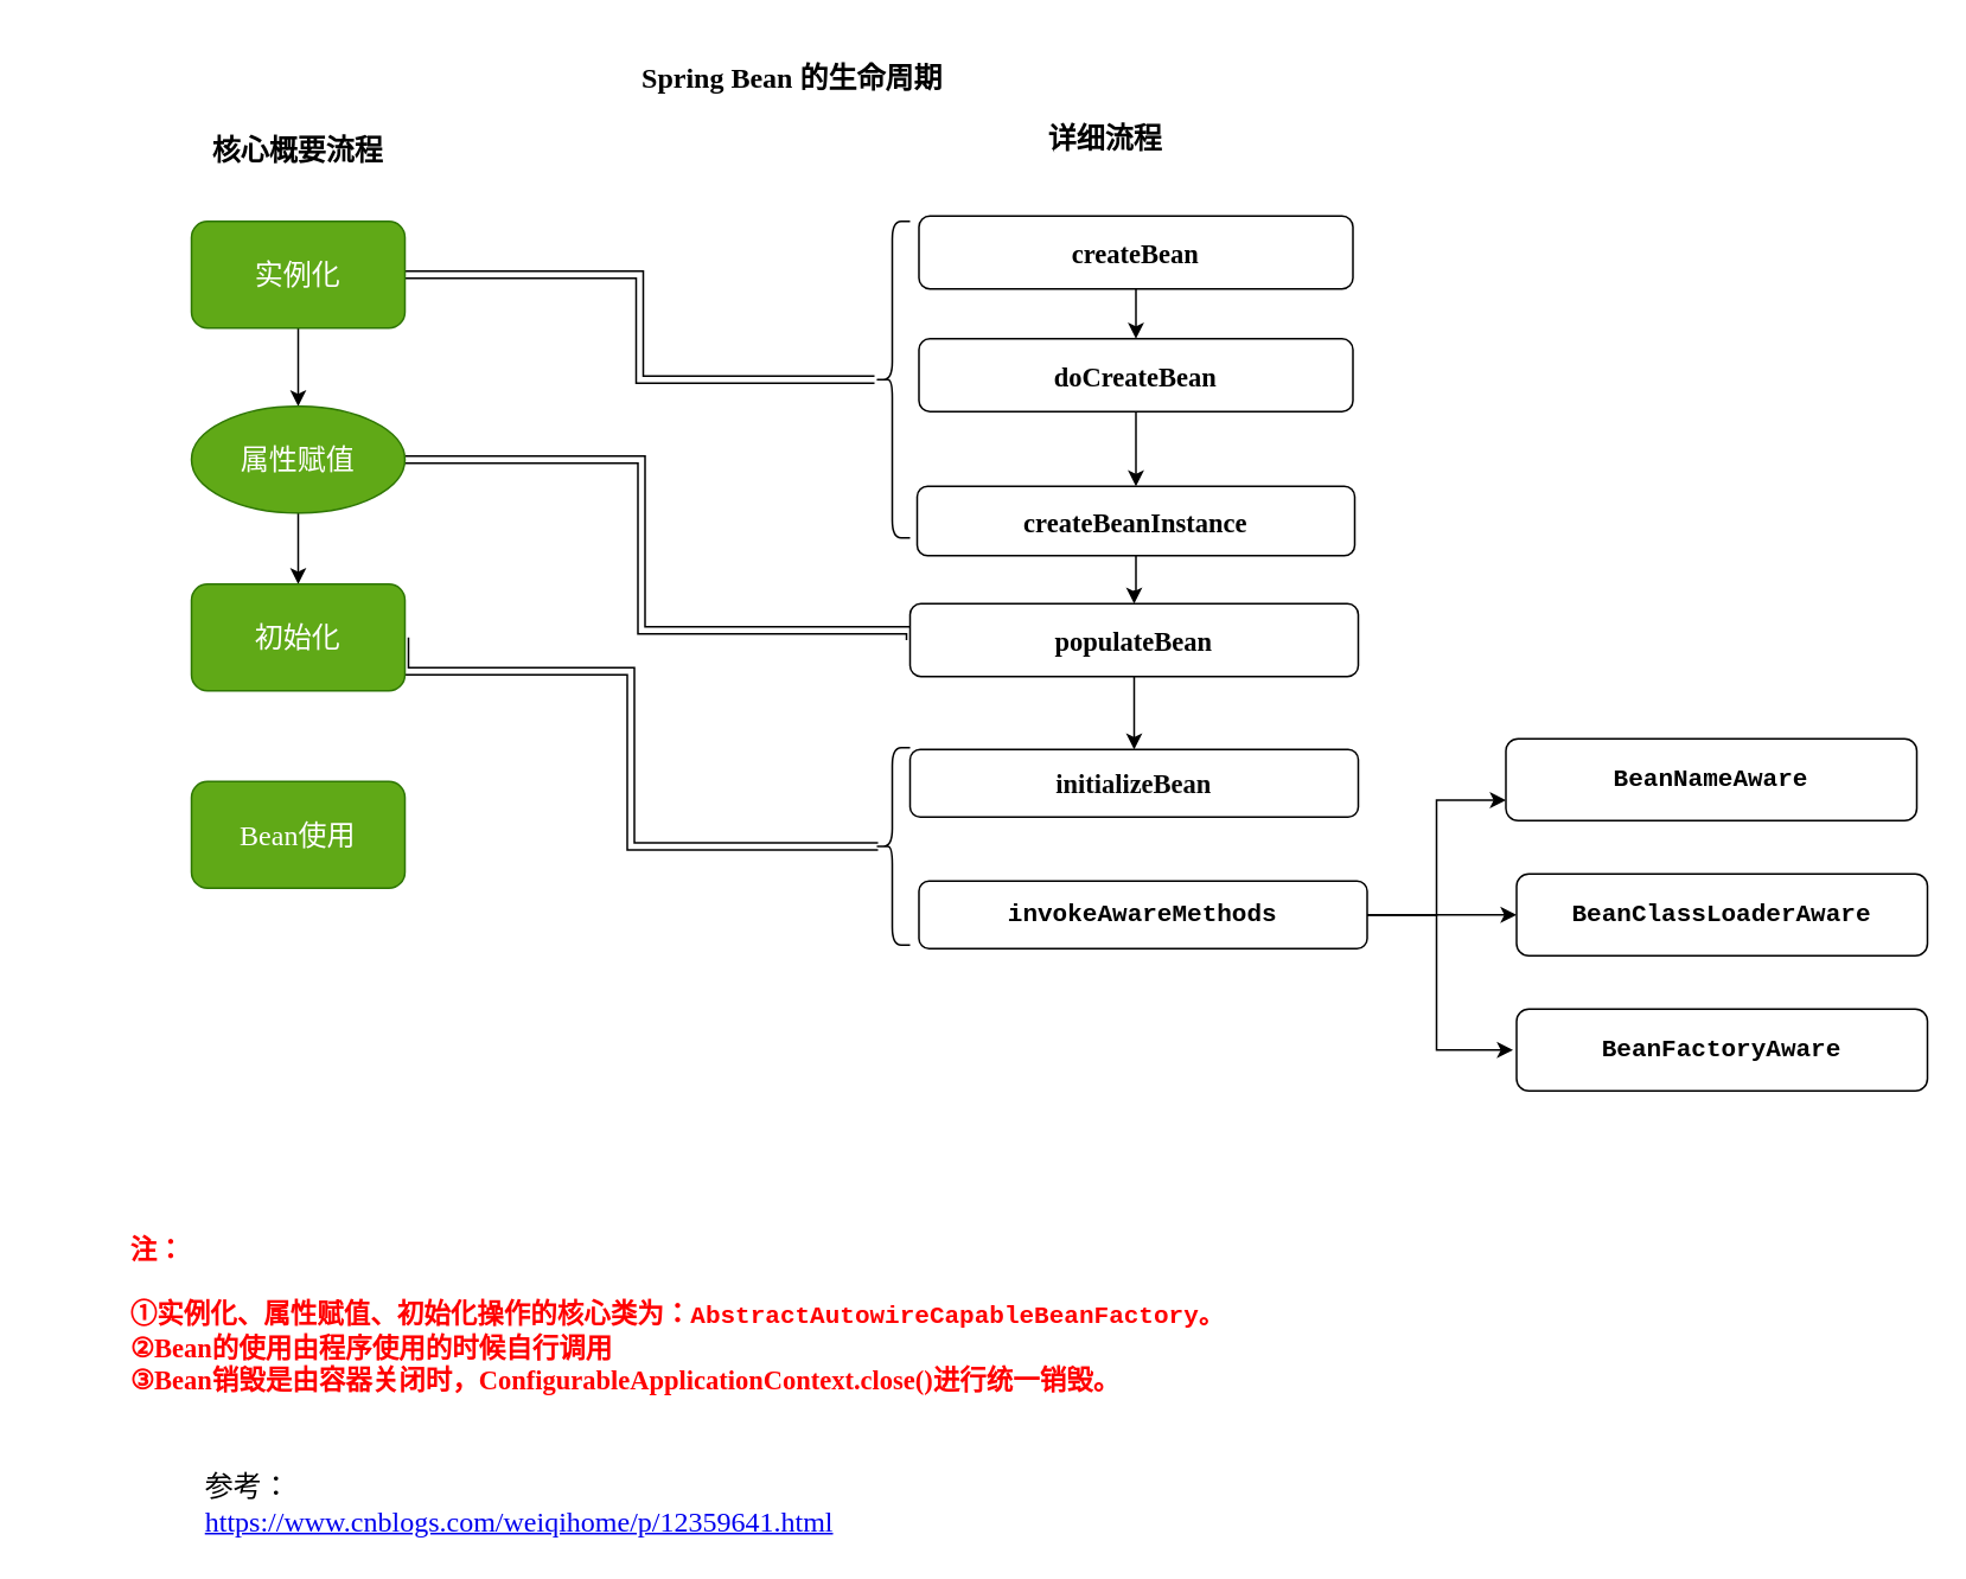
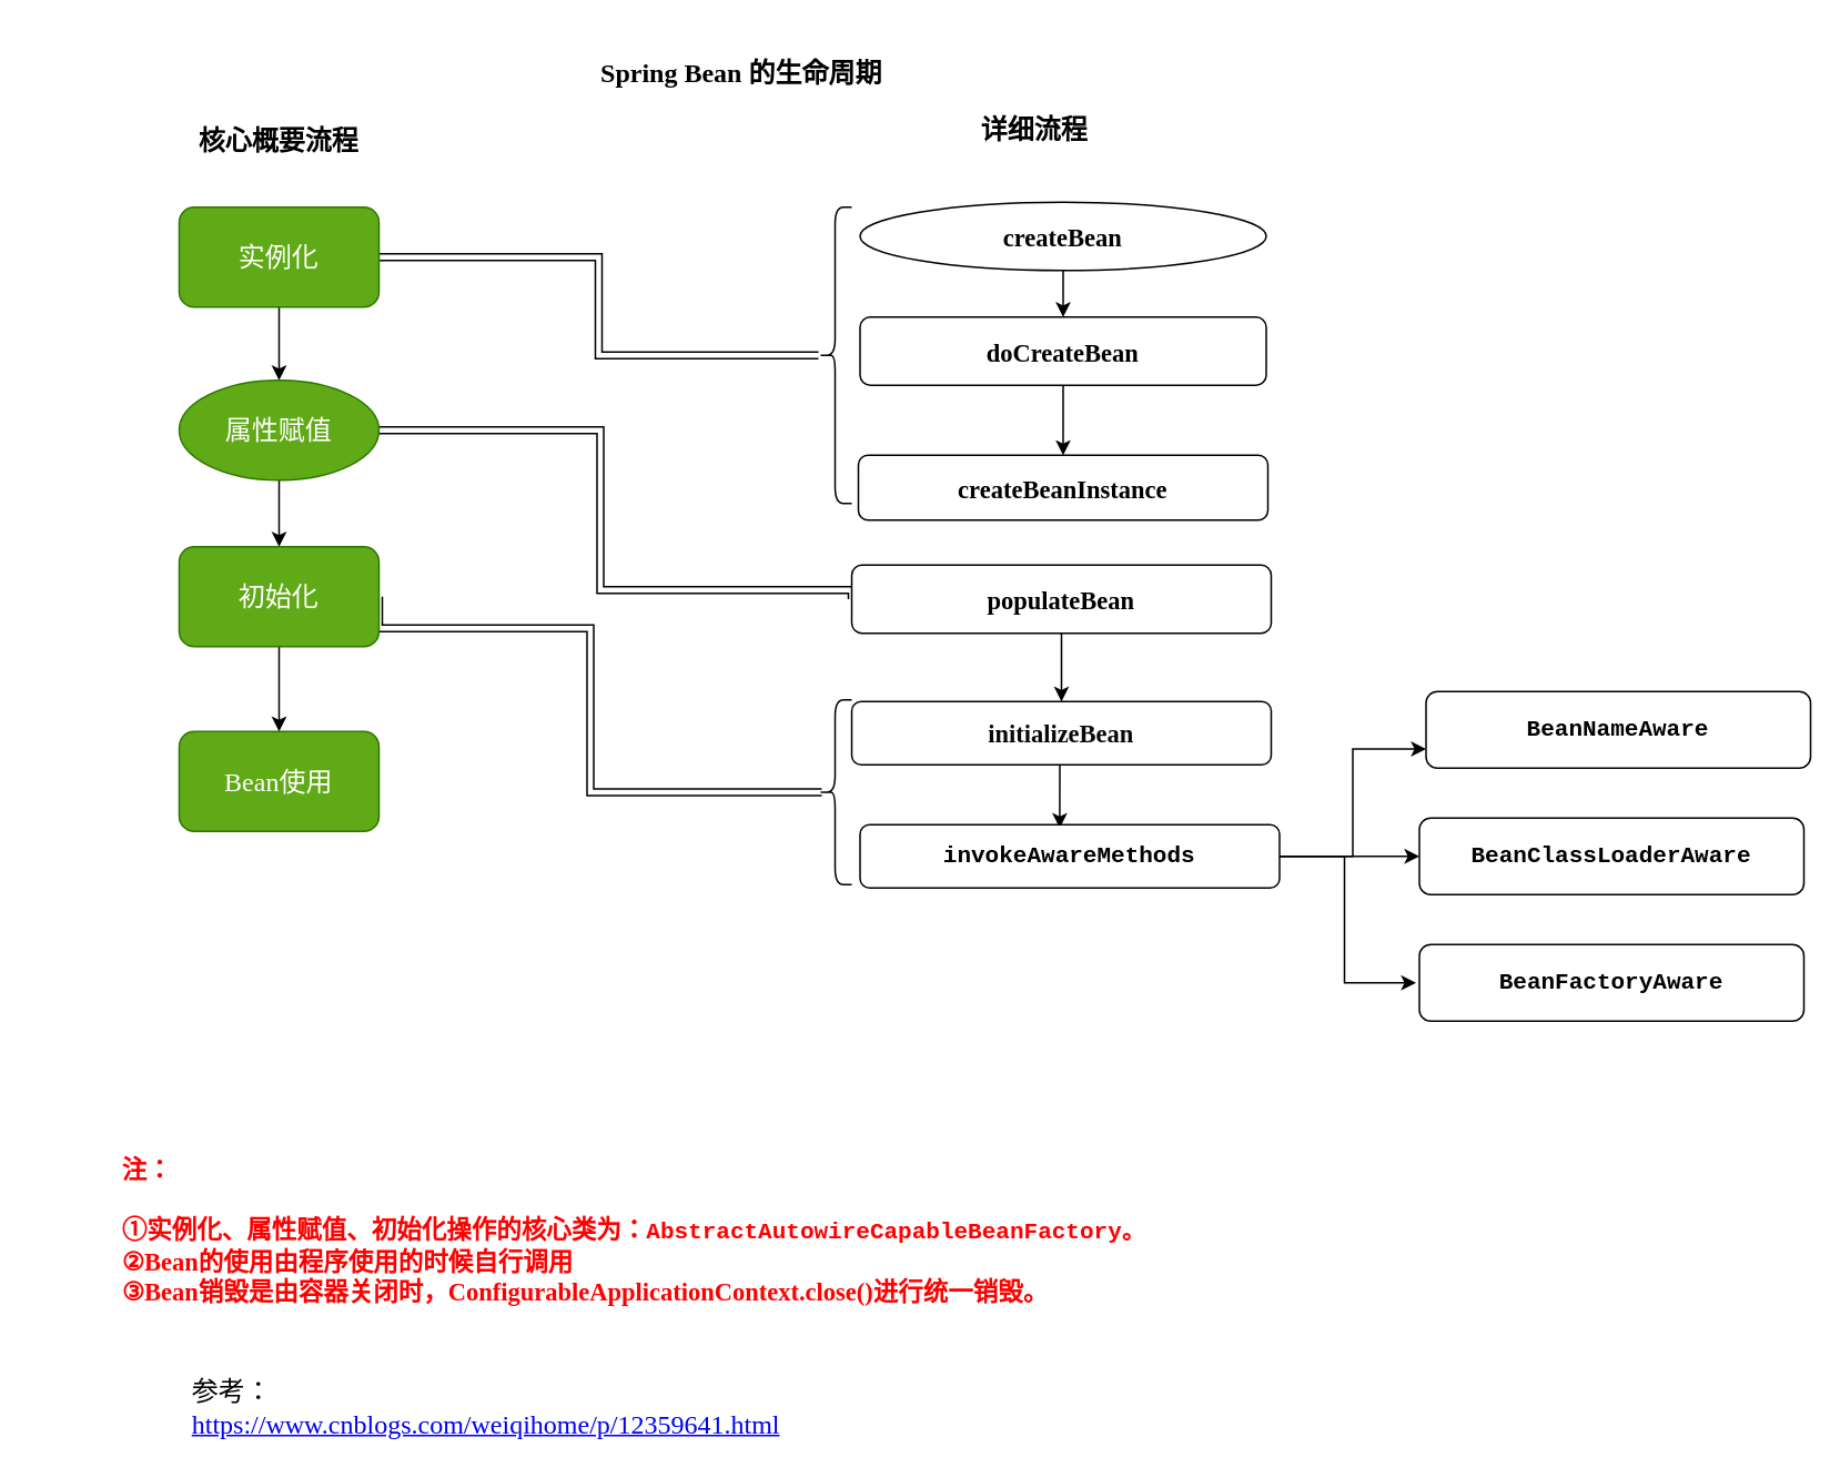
  <mxCell id="0" />
  <mxCell id="1" parent="0" />
  <mxCell id="2" value="" style="edgeStyle=orthogonalEdgeStyle;rounded=0;orthogonalLoop=1;jettySize=auto;html=1;" edge="1" parent="1" source="3" target="5"><mxGeometry relative="1" as="geometry" /></mxCell>
  <mxCell id="3" value="doCreateBean" style="whiteSpace=wrap;html=1;rounded=1;fontFamily=Times New Roman;fontStyle=1;fontSize=15;" vertex="1" parent="1"><mxGeometry x="516" y="190" width="244" height="41" as="geometry" /></mxCell>
- <mxCell id="4" value="" style="edgeStyle=orthogonalEdgeStyle;rounded=0;orthogonalLoop=1;jettySize=auto;html=1;fontFamily=楷体;fontSize=16;" edge="1" parent="1" source="5" target="20"><mxGeometry relative="1" as="geometry" /></mxCell>
  <mxCell id="5" value="createBeanInstance" style="whiteSpace=wrap;html=1;rounded=1;fontFamily=Times New Roman;fontStyle=1;fontSize=15;" vertex="1" parent="1"><mxGeometry x="515" y="273" width="246" height="39" as="geometry" /></mxCell>
  <mxCell id="6" style="edgeStyle=orthogonalEdgeStyle;rounded=0;orthogonalLoop=1;jettySize=auto;html=1;exitX=0.5;exitY=1;exitDx=0;exitDy=0;fontFamily=楷体;fontSize=16;" edge="1" parent="1" source="8" target="12"><mxGeometry relative="1" as="geometry" /></mxCell>
  <mxCell id="7" style="edgeStyle=orthogonalEdgeStyle;rounded=0;orthogonalLoop=1;jettySize=auto;html=1;exitX=1;exitY=0.5;exitDx=0;exitDy=0;fontFamily=Times New Roman;fontSize=15;fontColor=#000000;sketch=0;shadow=0;shape=link;" edge="1" parent="1" source="8" target="26"><mxGeometry relative="1" as="geometry" /></mxCell>
  <mxCell id="8" value="实例化" style="rounded=1;whiteSpace=wrap;html=1;fillColor=#60a917;strokeColor=#2D7600;fontColor=#ffffff;fontFamily=楷体;fontSize=16;" vertex="1" parent="1"><mxGeometry x="107" y="124" width="120" height="60" as="geometry" /></mxCell>
  <mxCell id="9" value="&lt;font face=&quot;Times New Roman&quot;&gt;Spring Bean&lt;/font&gt; 的生命周期" style="text;html=1;strokeColor=none;fillColor=none;align=center;verticalAlign=middle;whiteSpace=wrap;rounded=0;fontSize=16;fontFamily=楷体;fontStyle=1" vertex="1" parent="1"><mxGeometry x="298" y="20" width="294" height="46" as="geometry" /></mxCell>
  <mxCell id="10" style="edgeStyle=orthogonalEdgeStyle;rounded=0;orthogonalLoop=1;jettySize=auto;html=1;exitX=0.5;exitY=1;exitDx=0;exitDy=0;entryX=0.5;entryY=0;entryDx=0;entryDy=0;fontFamily=楷体;fontSize=16;" edge="1" parent="1" source="12" target="15"><mxGeometry relative="1" as="geometry" /></mxCell>
  <mxCell id="11" style="edgeStyle=orthogonalEdgeStyle;shape=link;rounded=0;sketch=0;orthogonalLoop=1;jettySize=auto;html=1;exitX=1;exitY=0.5;exitDx=0;exitDy=0;entryX=0;entryY=0.5;entryDx=0;entryDy=0;shadow=0;strokeColor=#000000;fontFamily=Times New Roman;fontSize=15;fontColor=#000000;" edge="1" parent="1" source="12" target="20"><mxGeometry relative="1" as="geometry"><Array as="points"><mxPoint x="360" y="258" /><mxPoint x="360" y="354" /><mxPoint x="511" y="354" /></Array></mxGeometry></mxCell>
  <mxCell id="12" value="属性赋值" style="ellipse;whiteSpace=wrap;html=1;fillColor=#60a917;strokeColor=#2D7600;fontColor=#ffffff;fontFamily=楷体;fontSize=16;" vertex="1" parent="1"><mxGeometry x="107" y="228" width="120" height="60" as="geometry" /></mxCell>
+ <mxCell id="13" style="edgeStyle=orthogonalEdgeStyle;rounded=0;orthogonalLoop=1;jettySize=auto;html=1;exitX=0.5;exitY=1;exitDx=0;exitDy=0;fontFamily=楷体;fontSize=16;" edge="1" parent="1" source="15" target="16"><mxGeometry relative="1" as="geometry" /></mxCell>
  <mxCell id="14" style="edgeStyle=orthogonalEdgeStyle;shape=link;rounded=0;sketch=0;orthogonalLoop=1;jettySize=auto;html=1;exitX=1;exitY=0.5;exitDx=0;exitDy=0;entryX=0.1;entryY=0.5;entryDx=0;entryDy=0;entryPerimeter=0;shadow=0;strokeColor=#000000;fontFamily=Times New Roman;fontSize=15;fontColor=#000000;" edge="1" parent="1" source="15" target="34"><mxGeometry relative="1" as="geometry"><Array as="points"><mxPoint x="227" y="377" /><mxPoint x="354" y="377" /><mxPoint x="354" y="476" /></Array></mxGeometry></mxCell>
  <mxCell id="15" value="初始化" style="rounded=1;whiteSpace=wrap;html=1;fillColor=#60a917;strokeColor=#2D7600;fontColor=#ffffff;fontFamily=楷体;fontSize=16;" vertex="1" parent="1"><mxGeometry x="107" y="328" width="120" height="60" as="geometry" /></mxCell>
  <mxCell id="16" value="&lt;font face=&quot;Times New Roman&quot;&gt;Bean&lt;/font&gt;使用" style="rounded=1;whiteSpace=wrap;html=1;fillColor=#60a917;strokeColor=#2D7600;fontColor=#ffffff;fontFamily=楷体;fontSize=16;" vertex="1" parent="1"><mxGeometry x="107" y="439" width="120" height="60" as="geometry" /></mxCell>
  <mxCell id="17" value="核心概要流程" style="text;html=1;strokeColor=none;fillColor=none;align=center;verticalAlign=middle;whiteSpace=wrap;rounded=0;fontSize=16;fontFamily=楷体;fontStyle=1" vertex="1" parent="1"><mxGeometry x="20" y="61" width="294" height="46" as="geometry" /></mxCell>
  <mxCell id="18" value="详细流程" style="text;html=1;strokeColor=none;fillColor=none;align=center;verticalAlign=middle;whiteSpace=wrap;rounded=0;fontSize=16;fontFamily=楷体;fontStyle=1" vertex="1" parent="1"><mxGeometry x="474" y="54" width="294" height="46" as="geometry" /></mxCell>
  <mxCell id="19" value="" style="edgeStyle=orthogonalEdgeStyle;rounded=0;orthogonalLoop=1;jettySize=auto;html=1;fontFamily=楷体;fontSize=16;" edge="1" parent="1" source="20" target="22"><mxGeometry relative="1" as="geometry" /></mxCell>
  <mxCell id="20" value="populateBean" style="whiteSpace=wrap;html=1;rounded=1;fontFamily=Times New Roman;fontStyle=1;fontSize=15;" vertex="1" parent="1"><mxGeometry x="511" y="339" width="252" height="41" as="geometry" /></mxCell>
+ <mxCell id="21" style="edgeStyle=orthogonalEdgeStyle;rounded=0;orthogonalLoop=1;jettySize=auto;html=1;exitX=0.5;exitY=1;exitDx=0;exitDy=0;entryX=0.476;entryY=0.053;entryDx=0;entryDy=0;entryPerimeter=0;fontFamily=Times New Roman;fontSize=15;" edge="1" parent="1" source="22" target="30"><mxGeometry relative="1" as="geometry" /></mxCell>
  <mxCell id="22" value="&lt;div style=&quot;background-color: rgb(255, 255, 255); color: rgb(8, 8, 8); font-size: 15px;&quot;&gt;initializeBean&lt;/div&gt;" style="whiteSpace=wrap;html=1;rounded=1;fontFamily=Times New Roman;fontStyle=1;fontSize=15;" vertex="1" parent="1"><mxGeometry x="511" y="421" width="252" height="38" as="geometry" /></mxCell>
  <mxCell id="23" style="edgeStyle=orthogonalEdgeStyle;rounded=0;orthogonalLoop=1;jettySize=auto;html=1;exitX=0.5;exitY=1;exitDx=0;exitDy=0;entryX=0.5;entryY=0;entryDx=0;entryDy=0;fontFamily=楷体;fontSize=16;" edge="1" parent="1" source="24" target="3"><mxGeometry relative="1" as="geometry" /></mxCell>
- <mxCell id="24" value="createBean" style="whiteSpace=wrap;html=1;rounded=1;fontFamily=Times New Roman;fontStyle=1;fontSize=15;" vertex="1" parent="1"><mxGeometry x="516" y="121" width="244" height="41" as="geometry" /></mxCell>
+ <mxCell id="24" value="createBean" style="ellipse;whiteSpace=wrap;html=1;fontFamily=Times New Roman;fontStyle=1;fontSize=15;" vertex="1" parent="1"><mxGeometry x="516" y="121" width="244" height="41" as="geometry" /></mxCell>
  <mxCell id="25" value="参考：&lt;br&gt;&lt;font face=&quot;Times New Roman&quot;&gt;&lt;a href=&quot;https://www.cnblogs.com/weiqihome/p/12359641.html&quot;&gt;https://www.cnblogs.com/weiqihome/p/12359641.html&lt;/a&gt;&lt;/font&gt;" style="text;html=1;align=left;verticalAlign=middle;resizable=0;points=[];autosize=1;fontSize=16;fontFamily=楷体;" vertex="1" parent="1"><mxGeometry x="113" y="824" width="363" height="42" as="geometry" /></mxCell>
  <mxCell id="26" value="" style="shape=curlyBracket;whiteSpace=wrap;html=1;rounded=1;fontFamily=Times New Roman;fontSize=15;align=left;" vertex="1" parent="1"><mxGeometry x="491" y="124" width="20" height="178" as="geometry" /></mxCell>
  <mxCell id="27" style="edgeStyle=orthogonalEdgeStyle;rounded=0;orthogonalLoop=1;jettySize=auto;html=1;exitX=1;exitY=0.5;exitDx=0;exitDy=0;entryX=0;entryY=0.75;entryDx=0;entryDy=0;fontFamily=Times New Roman;fontSize=15;" edge="1" parent="1" source="30" target="31"><mxGeometry relative="1" as="geometry" /></mxCell>
  <mxCell id="28" style="edgeStyle=orthogonalEdgeStyle;rounded=0;orthogonalLoop=1;jettySize=auto;html=1;exitX=1;exitY=0.5;exitDx=0;exitDy=0;entryX=0;entryY=0.5;entryDx=0;entryDy=0;fontFamily=Times New Roman;fontSize=15;" edge="1" parent="1" source="30" target="32"><mxGeometry relative="1" as="geometry" /></mxCell>
  <mxCell id="29" style="edgeStyle=orthogonalEdgeStyle;rounded=0;orthogonalLoop=1;jettySize=auto;html=1;exitX=1;exitY=0.5;exitDx=0;exitDy=0;entryX=0;entryY=0.5;entryDx=0;entryDy=0;fontFamily=Times New Roman;fontSize=15;" edge="1" parent="1"><mxGeometry relative="1" as="geometry"><mxPoint x="766" y="514" as="sourcePoint" /><mxPoint x="850" y="590" as="targetPoint" /><Array as="points"><mxPoint x="807" y="514" /><mxPoint x="807" y="590" /></Array></mxGeometry></mxCell>
  <mxCell id="30" value="&lt;pre style=&quot;background-color: rgb(255, 255, 255); font-family: &amp;quot;courier new&amp;quot;, monospace; font-size: 10.5pt;&quot;&gt;&lt;span style=&quot;&quot;&gt;invokeAwareMethods&lt;/span&gt;&lt;/pre&gt;" style="whiteSpace=wrap;html=1;rounded=1;fontFamily=Times New Roman;fontStyle=1;fontSize=15;" vertex="1" parent="1"><mxGeometry x="516" y="495" width="252" height="38" as="geometry" /></mxCell>
- <mxCell id="31" value="&lt;pre style=&quot;background-color: #ffffff ; color: #080808 ; font-family: &amp;quot;courier new&amp;quot; , monospace ; font-size: 10.5pt&quot;&gt;&lt;span style=&quot;color: #000000&quot;&gt;BeanNameAware&lt;/span&gt;&lt;/pre&gt;" style="whiteSpace=wrap;html=1;rounded=1;fontFamily=Times New Roman;fontSize=15;fontStyle=1;" vertex="1" parent="1"><mxGeometry x="846" y="415" width="231" height="46" as="geometry" /></mxCell>
+ <mxCell id="31" value="&lt;pre style=&quot;background-color: #ffffff ; color: #080808 ; font-family: &amp;quot;courier new&amp;quot; , monospace ; font-size: 10.5pt&quot;&gt;&lt;span style=&quot;color: #000000&quot;&gt;BeanNameAware&lt;/span&gt;&lt;/pre&gt;" style="whiteSpace=wrap;html=1;rounded=1;fontFamily=Times New Roman;fontSize=15;fontStyle=1;" vertex="1" parent="1"><mxGeometry x="856" y="415" width="231" height="46" as="geometry" /></mxCell>
  <mxCell id="32" value="&lt;pre style=&quot;background-color: #ffffff ; color: #080808 ; font-family: &amp;quot;courier new&amp;quot; , monospace ; font-size: 10.5pt&quot;&gt;&lt;pre style=&quot;font-family: &amp;quot;courier new&amp;quot; , monospace ; font-size: 10.5pt&quot;&gt;&lt;span style=&quot;color: #000000&quot;&gt;BeanClassLoaderAware&lt;/span&gt;&lt;/pre&gt;&lt;/pre&gt;" style="whiteSpace=wrap;html=1;rounded=1;fontFamily=Times New Roman;fontSize=15;fontStyle=1;" vertex="1" parent="1"><mxGeometry x="852" y="491" width="231" height="46" as="geometry" /></mxCell>
  <mxCell id="33" value="&lt;pre style=&quot;background-color: #ffffff ; color: #080808 ; font-family: &amp;quot;courier new&amp;quot; , monospace ; font-size: 10.5pt&quot;&gt;&lt;pre style=&quot;font-family: &amp;quot;courier new&amp;quot; , monospace ; font-size: 10.5pt&quot;&gt;&lt;span style=&quot;color: #000000&quot;&gt;BeanFactoryAware&lt;/span&gt;&lt;/pre&gt;&lt;/pre&gt;" style="whiteSpace=wrap;html=1;rounded=1;fontFamily=Times New Roman;fontSize=15;fontStyle=1;" vertex="1" parent="1"><mxGeometry x="852" y="567" width="231" height="46" as="geometry" /></mxCell>
  <mxCell id="34" value="" style="shape=curlyBracket;whiteSpace=wrap;html=1;rounded=1;fontFamily=Times New Roman;fontSize=15;fontColor=#000000;align=left;" vertex="1" parent="1"><mxGeometry x="491" y="420" width="20" height="111" as="geometry" /></mxCell>
  <mxCell id="35" value="&lt;div&gt;&lt;span style=&quot;color: rgb(255 , 0 , 0)&quot;&gt;&lt;b&gt;注：&lt;/b&gt;&lt;/span&gt;&lt;/div&gt;&lt;div&gt;&lt;font color=&quot;#ff0000&quot;&gt;&lt;b&gt;&lt;br&gt;&lt;/b&gt;&lt;/font&gt;&lt;/div&gt;&lt;div&gt;&lt;font color=&quot;#ff0000&quot;&gt;&lt;b&gt;①实例化、属性赋值、初始化操作的核心类为：&lt;/b&gt;&lt;/font&gt;&lt;b style=&quot;text-align: center&quot;&gt;&lt;font color=&quot;#ff0000&quot;&gt;&lt;span style=&quot;background-color: rgb(255 , 255 , 255) ; font-family: &amp;#34;courier new&amp;#34; , monospace ; font-size: 10.5pt&quot;&gt;AbstractAutowireCapableBeanFactory。&lt;/span&gt;&lt;/font&gt;&lt;/b&gt;&lt;br&gt;&lt;/div&gt;&lt;div&gt;&lt;b&gt;&lt;font color=&quot;#ff0000&quot;&gt;②Bean的使用由程序使用的时候自行调用&lt;/font&gt;&lt;/b&gt;&lt;br&gt;&lt;/div&gt;&lt;div&gt;&lt;font color=&quot;#ff0000&quot;&gt;&lt;b&gt;③Bean销毁是由容器关闭时，&lt;/b&gt;&lt;/font&gt;&lt;b&gt;&lt;font color=&quot;#ff0000&quot; face=&quot;Times New Roman&quot; style=&quot;text-align: center ; background-color: rgb(255 , 255 , 255)&quot;&gt;ConfigurableApplicationContext.close()&lt;/font&gt;&lt;font color=&quot;#ff0000&quot; style=&quot;text-align: center ; background-color: rgb(255 , 255 , 255)&quot;&gt;进行统一销毁。&lt;/font&gt;&lt;/b&gt;&lt;/div&gt;" style="text;html=1;strokeColor=none;fillColor=none;align=left;verticalAlign=middle;whiteSpace=wrap;rounded=0;shadow=0;sketch=0;fontFamily=楷体;fontSize=15;fontColor=#000000;" vertex="1" parent="1"><mxGeometry x="71" y="680" width="646" height="117" as="geometry" /></mxCell>
